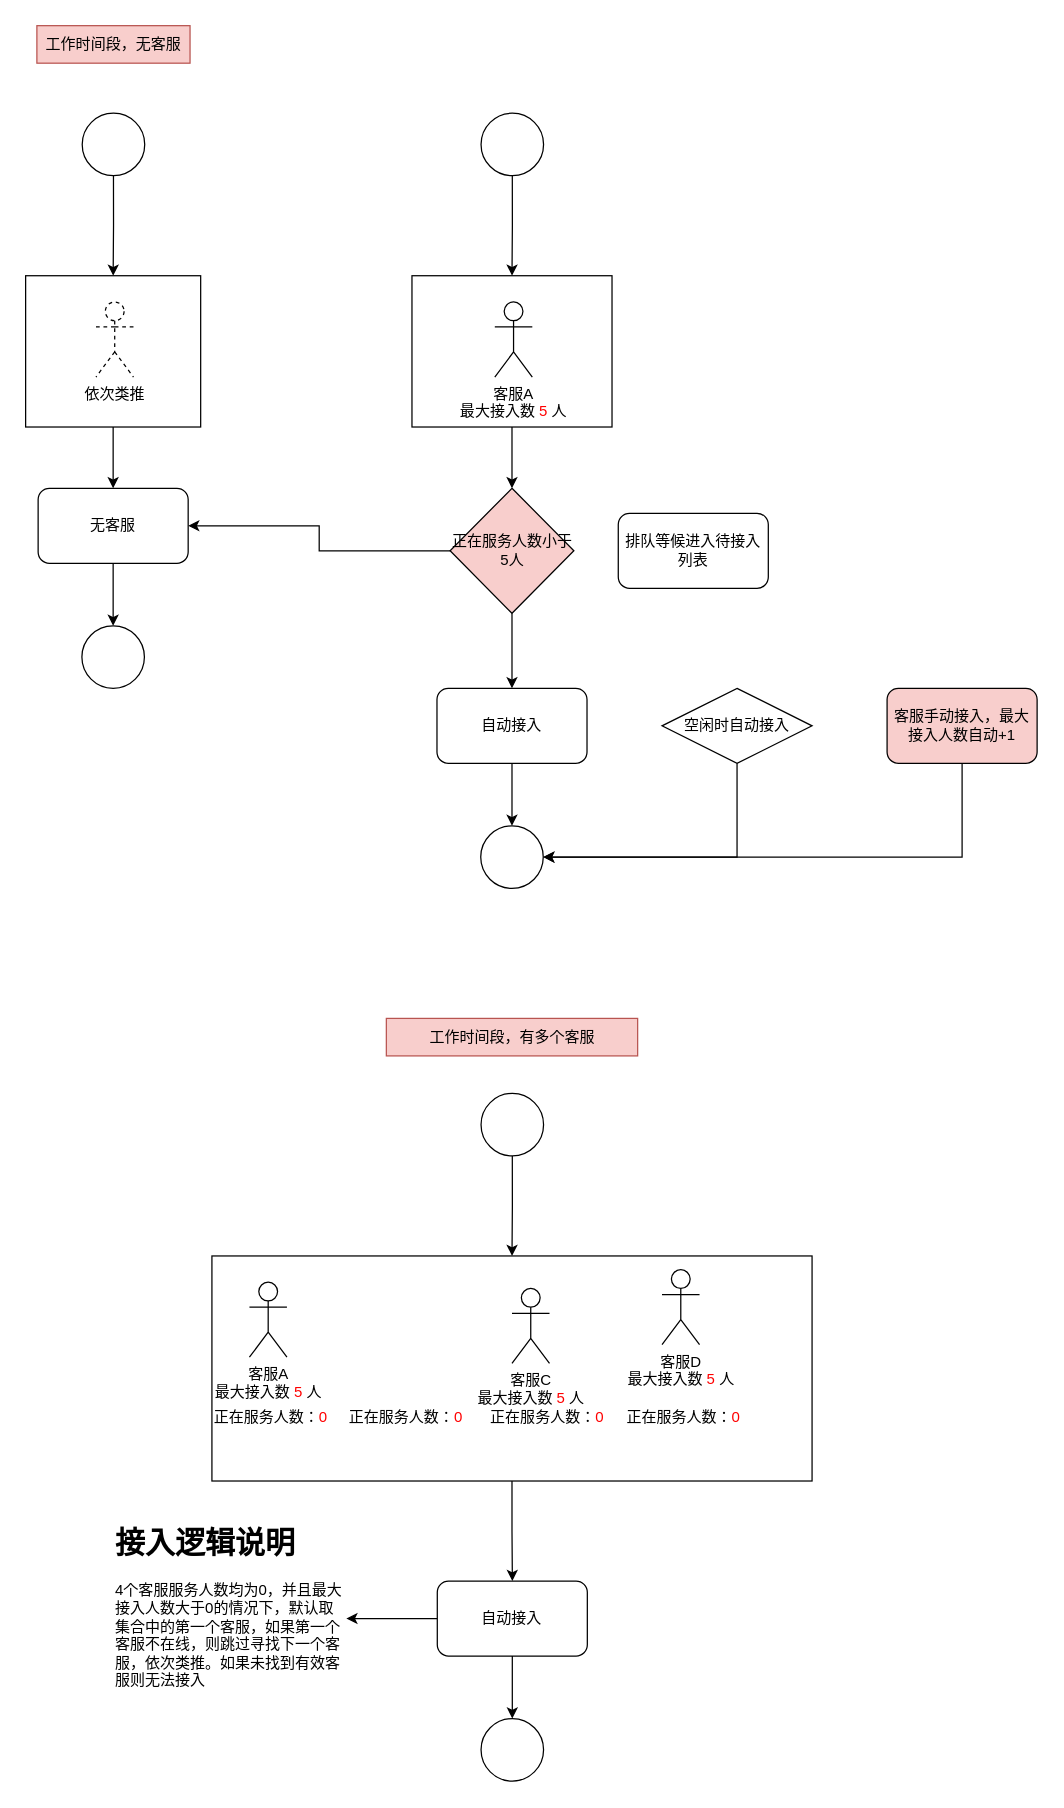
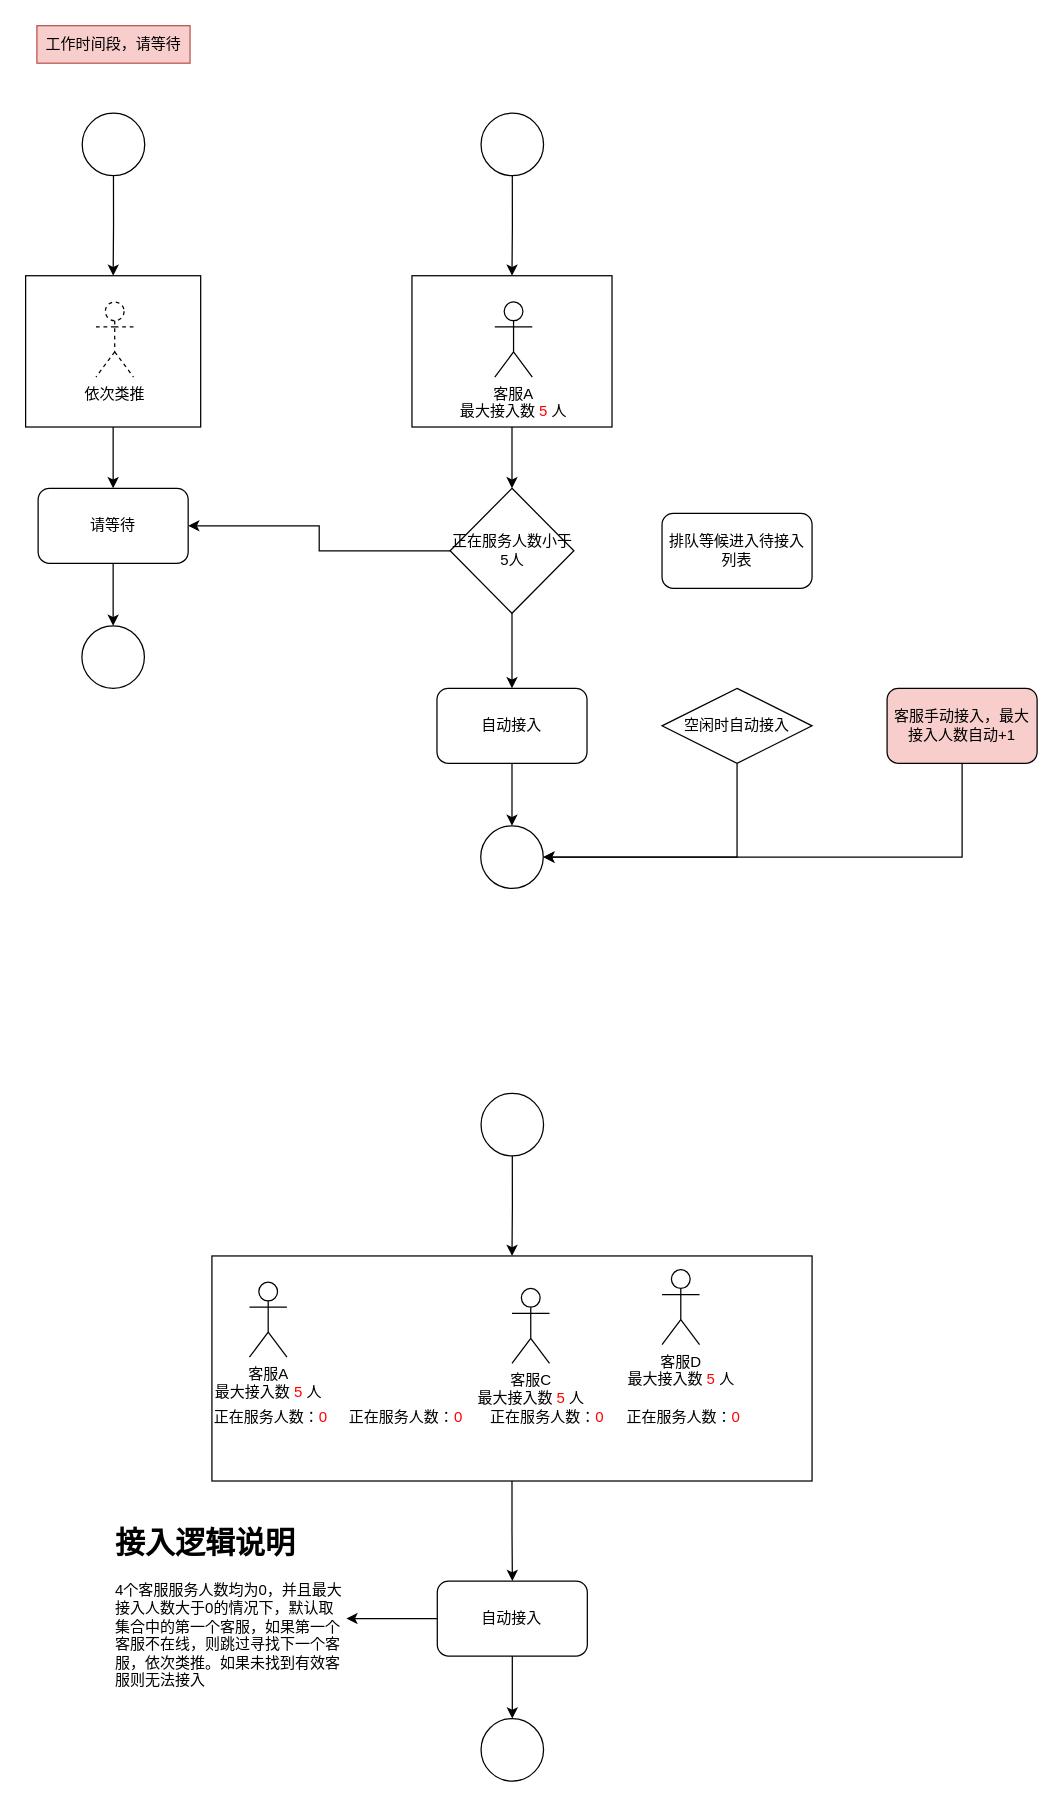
  <mxCell id="0" />
  <mxCell id="1" parent="0" />
  <mxCell id="2" style="edgeStyle=orthogonalEdgeStyle;rounded=0;orthogonalLoop=1;jettySize=auto;html=1;entryX=0.5;entryY=0;entryDx=0;entryDy=0;" edge="1" parent="1" source="3" target="6"><mxGeometry relative="1" as="geometry" /></mxCell>
  <mxCell id="3" value="" style="ellipse;whiteSpace=wrap;html=1;aspect=fixed;" vertex="1" parent="1"><mxGeometry x="65.25" y="90" width="50" height="50" as="geometry" /></mxCell>
- <mxCell id="4" value="工作时间段，无客服" style="text;html=1;strokeColor=#b85450;fillColor=#f8cecc;align=center;verticalAlign=middle;whiteSpace=wrap;rounded=0;" vertex="1" parent="1"><mxGeometry x="29" y="20" width="122.5" height="30" as="geometry" /></mxCell>
+ <mxCell id="4" value="工作时间段，请等待" style="text;html=1;strokeColor=#b85450;fillColor=#f8cecc;align=center;verticalAlign=middle;whiteSpace=wrap;rounded=0;" vertex="1" parent="1"><mxGeometry x="29" y="20" width="122.5" height="30" as="geometry" /></mxCell>
  <mxCell id="5" style="edgeStyle=orthogonalEdgeStyle;rounded=0;orthogonalLoop=1;jettySize=auto;html=1;" edge="1" parent="1" source="6" target="9"><mxGeometry relative="1" as="geometry" /></mxCell>
  <mxCell id="6" value="" style="rounded=0;whiteSpace=wrap;html=1;" vertex="1" parent="1"><mxGeometry x="20" y="220" width="140" height="121" as="geometry" /></mxCell>
  <mxCell id="7" value="依次类推" style="shape=umlActor;verticalLabelPosition=bottom;verticalAlign=top;html=1;outlineConnect=0;dashed=1;" vertex="1" parent="1"><mxGeometry x="76.25" y="241" width="30" height="60" as="geometry" /></mxCell>
  <mxCell id="8" style="edgeStyle=orthogonalEdgeStyle;rounded=0;orthogonalLoop=1;jettySize=auto;html=1;" edge="1" parent="1" source="9" target="10"><mxGeometry relative="1" as="geometry" /></mxCell>
- <mxCell id="9" value="无客服" style="rounded=1;whiteSpace=wrap;html=1;" vertex="1" parent="1"><mxGeometry x="30" y="390" width="120" height="60" as="geometry" /></mxCell>
+ <mxCell id="9" value="请等待" style="rounded=1;whiteSpace=wrap;html=1;" vertex="1" parent="1"><mxGeometry x="30" y="390" width="120" height="60" as="geometry" /></mxCell>
  <mxCell id="10" value="" style="ellipse;whiteSpace=wrap;html=1;aspect=fixed;" vertex="1" parent="1"><mxGeometry x="65" y="500" width="50" height="50" as="geometry" /></mxCell>
  <mxCell id="11" style="edgeStyle=orthogonalEdgeStyle;rounded=0;orthogonalLoop=1;jettySize=auto;html=1;entryX=0.5;entryY=0;entryDx=0;entryDy=0;" edge="1" parent="1" source="12" target="14"><mxGeometry relative="1" as="geometry" /></mxCell>
  <mxCell id="12" value="" style="ellipse;whiteSpace=wrap;html=1;aspect=fixed;" vertex="1" parent="1"><mxGeometry x="384.25" y="90" width="50" height="50" as="geometry" /></mxCell>
  <mxCell id="13" style="edgeStyle=orthogonalEdgeStyle;rounded=0;orthogonalLoop=1;jettySize=auto;html=1;" edge="1" parent="1" source="14"><mxGeometry relative="1" as="geometry"><mxPoint x="409" y="390" as="targetPoint" /></mxGeometry></mxCell>
  <mxCell id="14" value="" style="rounded=0;whiteSpace=wrap;html=1;" vertex="1" parent="1"><mxGeometry x="329" y="220" width="160" height="121" as="geometry" /></mxCell>
  <mxCell id="15" value="客服A&lt;br&gt;最大接入数&lt;font color=&quot;#ff0000&quot;&gt; 5 &lt;/font&gt;人" style="shape=umlActor;verticalLabelPosition=bottom;verticalAlign=top;html=1;outlineConnect=0;" vertex="1" parent="1"><mxGeometry x="395.25" y="241" width="30" height="60" as="geometry" /></mxCell>
  <mxCell id="16" style="edgeStyle=orthogonalEdgeStyle;rounded=0;orthogonalLoop=1;jettySize=auto;html=1;entryX=0.5;entryY=0;entryDx=0;entryDy=0;" edge="1" parent="1" source="18" target="20"><mxGeometry relative="1" as="geometry" /></mxCell>
  <mxCell id="17" style="edgeStyle=orthogonalEdgeStyle;rounded=0;orthogonalLoop=1;jettySize=auto;html=1;" edge="1" parent="1" source="18" target="9"><mxGeometry relative="1" as="geometry" /></mxCell>
- <mxCell id="18" value="正在服务人数小于5人" style="rhombus;whiteSpace=wrap;html=1;fillColor=#f8cecc;" vertex="1" parent="1"><mxGeometry x="359.5" y="390" width="99" height="100" as="geometry" /></mxCell>
+ <mxCell id="18" value="正在服务人数小于5人" style="rhombus;whiteSpace=wrap;html=1;" vertex="1" parent="1"><mxGeometry x="359.5" y="390" width="99" height="100" as="geometry" /></mxCell>
  <mxCell id="19" style="edgeStyle=orthogonalEdgeStyle;rounded=0;orthogonalLoop=1;jettySize=auto;html=1;" edge="1" parent="1" source="20" target="21"><mxGeometry relative="1" as="geometry" /></mxCell>
  <mxCell id="20" value="自动接入" style="rounded=1;whiteSpace=wrap;html=1;" vertex="1" parent="1"><mxGeometry x="349" y="550" width="120" height="60" as="geometry" /></mxCell>
  <mxCell id="21" value="" style="ellipse;whiteSpace=wrap;html=1;aspect=fixed;" vertex="1" parent="1"><mxGeometry x="384" y="660" width="50" height="50" as="geometry" /></mxCell>
- <mxCell id="22" value="排队等候进入待接入列表" style="rounded=1;whiteSpace=wrap;html=1;" vertex="1" parent="1"><mxGeometry x="494" y="410" width="120" height="60" as="geometry" /></mxCell>
+ <mxCell id="22" value="排队等候进入待接入列表" style="rounded=1;whiteSpace=wrap;html=1;" vertex="1" parent="1"><mxGeometry x="529" y="410" width="120" height="60" as="geometry" /></mxCell>
  <mxCell id="23" style="edgeStyle=orthogonalEdgeStyle;rounded=0;orthogonalLoop=1;jettySize=auto;html=1;entryX=1;entryY=0.5;entryDx=0;entryDy=0;" edge="1" parent="1" source="24" target="21"><mxGeometry relative="1" as="geometry"><Array as="points"><mxPoint x="589" y="685" /></Array></mxGeometry></mxCell>
  <mxCell id="24" value="空闲时自动接入" style="rhombus;whiteSpace=wrap;html=1;" vertex="1" parent="1"><mxGeometry x="529" y="550" width="120" height="60" as="geometry" /></mxCell>
  <mxCell id="25" style="edgeStyle=orthogonalEdgeStyle;rounded=0;orthogonalLoop=1;jettySize=auto;html=1;entryX=1;entryY=0.5;entryDx=0;entryDy=0;" edge="1" parent="1" source="26" target="21"><mxGeometry relative="1" as="geometry"><Array as="points"><mxPoint x="769" y="685" /></Array></mxGeometry></mxCell>
  <mxCell id="26" value="客服手动接入，最大接入人数自动+1" style="rounded=1;whiteSpace=wrap;html=1;fillColor=#f8cecc;" vertex="1" parent="1"><mxGeometry x="709" y="550" width="120" height="60" as="geometry" /></mxCell>
  <mxCell id="27" style="edgeStyle=orthogonalEdgeStyle;rounded=0;orthogonalLoop=1;jettySize=auto;html=1;entryX=0.5;entryY=0;entryDx=0;entryDy=0;" edge="1" parent="1" source="28" target="30"><mxGeometry relative="1" as="geometry" /></mxCell>
  <mxCell id="28" value="" style="ellipse;whiteSpace=wrap;html=1;aspect=fixed;" vertex="1" parent="1"><mxGeometry x="384.25" y="874" width="50" height="50" as="geometry" /></mxCell>
  <mxCell id="29" style="edgeStyle=orthogonalEdgeStyle;rounded=0;orthogonalLoop=1;jettySize=auto;html=1;" edge="1" parent="1" source="30" target="34"><mxGeometry relative="1" as="geometry"><mxPoint x="409" y="1245" as="targetPoint" /></mxGeometry></mxCell>
  <mxCell id="30" value="" style="rounded=0;whiteSpace=wrap;html=1;" vertex="1" parent="1"><mxGeometry x="169" y="1004" width="480" height="180" as="geometry" /></mxCell>
  <mxCell id="31" value="客服A&lt;br&gt;最大接入数&lt;font color=&quot;#ff0000&quot;&gt; 5 &lt;/font&gt;人" style="shape=umlActor;verticalLabelPosition=bottom;verticalAlign=top;html=1;outlineConnect=0;" vertex="1" parent="1"><mxGeometry x="199" y="1025" width="30" height="60" as="geometry" /></mxCell>
  <mxCell id="32" style="edgeStyle=orthogonalEdgeStyle;rounded=0;orthogonalLoop=1;jettySize=auto;html=1;" edge="1" parent="1" source="34" target="35"><mxGeometry relative="1" as="geometry" /></mxCell>
  <mxCell id="33" style="edgeStyle=orthogonalEdgeStyle;rounded=0;orthogonalLoop=1;jettySize=auto;html=1;" edge="1" parent="1" source="34" target="42"><mxGeometry relative="1" as="geometry" /></mxCell>
  <mxCell id="34" value="自动接入" style="rounded=1;whiteSpace=wrap;html=1;" vertex="1" parent="1"><mxGeometry x="349.25" y="1264" width="120" height="60" as="geometry" /></mxCell>
  <mxCell id="35" value="" style="ellipse;whiteSpace=wrap;html=1;aspect=fixed;" vertex="1" parent="1"><mxGeometry x="384.25" y="1374" width="50" height="50" as="geometry" /></mxCell>
  <mxCell id="36" value="客服C&lt;br&gt;最大接入数&lt;font color=&quot;#ff0000&quot;&gt; 5 &lt;/font&gt;人" style="shape=umlActor;verticalLabelPosition=bottom;verticalAlign=top;html=1;outlineConnect=0;" vertex="1" parent="1"><mxGeometry x="409" y="1030" width="30" height="60" as="geometry" /></mxCell>
  <mxCell id="37" value="客服D&lt;br&gt;最大接入数&lt;font color=&quot;#ff0000&quot;&gt; 5 &lt;/font&gt;人" style="shape=umlActor;verticalLabelPosition=bottom;verticalAlign=top;html=1;outlineConnect=0;" vertex="1" parent="1"><mxGeometry x="529" y="1015" width="30" height="60" as="geometry" /></mxCell>
  <mxCell id="38" value="正在服务人数：&lt;font color=&quot;#ff0000&quot;&gt;0&lt;/font&gt;" style="text;html=1;strokeColor=none;fillColor=none;align=left;verticalAlign=middle;whiteSpace=wrap;rounded=0;" vertex="1" parent="1"><mxGeometry x="169" y="1118" width="107.5" height="30" as="geometry" /></mxCell>
  <mxCell id="39" value="正在服务人数：&lt;font color=&quot;#ff0000&quot;&gt;0&lt;/font&gt;" style="text;html=1;strokeColor=none;fillColor=none;align=left;verticalAlign=middle;whiteSpace=wrap;rounded=0;" vertex="1" parent="1"><mxGeometry x="276.5" y="1118" width="107.5" height="30" as="geometry" /></mxCell>
  <mxCell id="40" value="正在服务人数：&lt;font color=&quot;#ff0000&quot;&gt;0&lt;/font&gt;" style="text;html=1;strokeColor=none;fillColor=none;align=left;verticalAlign=middle;whiteSpace=wrap;rounded=0;" vertex="1" parent="1"><mxGeometry x="389.5" y="1118" width="107.5" height="30" as="geometry" /></mxCell>
  <mxCell id="41" value="正在服务人数：&lt;font color=&quot;#ff0000&quot;&gt;0&lt;/font&gt;" style="text;html=1;strokeColor=none;fillColor=none;align=left;verticalAlign=middle;whiteSpace=wrap;rounded=0;" vertex="1" parent="1"><mxGeometry x="499" y="1118" width="107.5" height="30" as="geometry" /></mxCell>
  <mxCell id="42" value="&lt;h1&gt;接入逻辑说明&lt;/h1&gt;&lt;p&gt;4个客服服务人数均为0，并且最大接入人数大于0的情况下，默认取集合中的第一个客服，如果第一个客服不在线，则跳过寻找下一个客服，依次类推。如果未找到有效客服则无法接入&lt;/p&gt;" style="text;html=1;strokeColor=none;fillColor=none;spacing=5;spacingTop=-20;whiteSpace=wrap;overflow=hidden;rounded=0;" vertex="1" parent="1"><mxGeometry x="86.5" y="1214" width="190" height="160" as="geometry" /></mxCell>
- <mxCell id="43" value="工作时间段，有多个客服" style="text;html=1;strokeColor=#b85450;fillColor=#f8cecc;align=center;verticalAlign=middle;whiteSpace=wrap;rounded=0;" vertex="1" parent="1"><mxGeometry x="308.5" y="814" width="201" height="30" as="geometry" /></mxCell>
